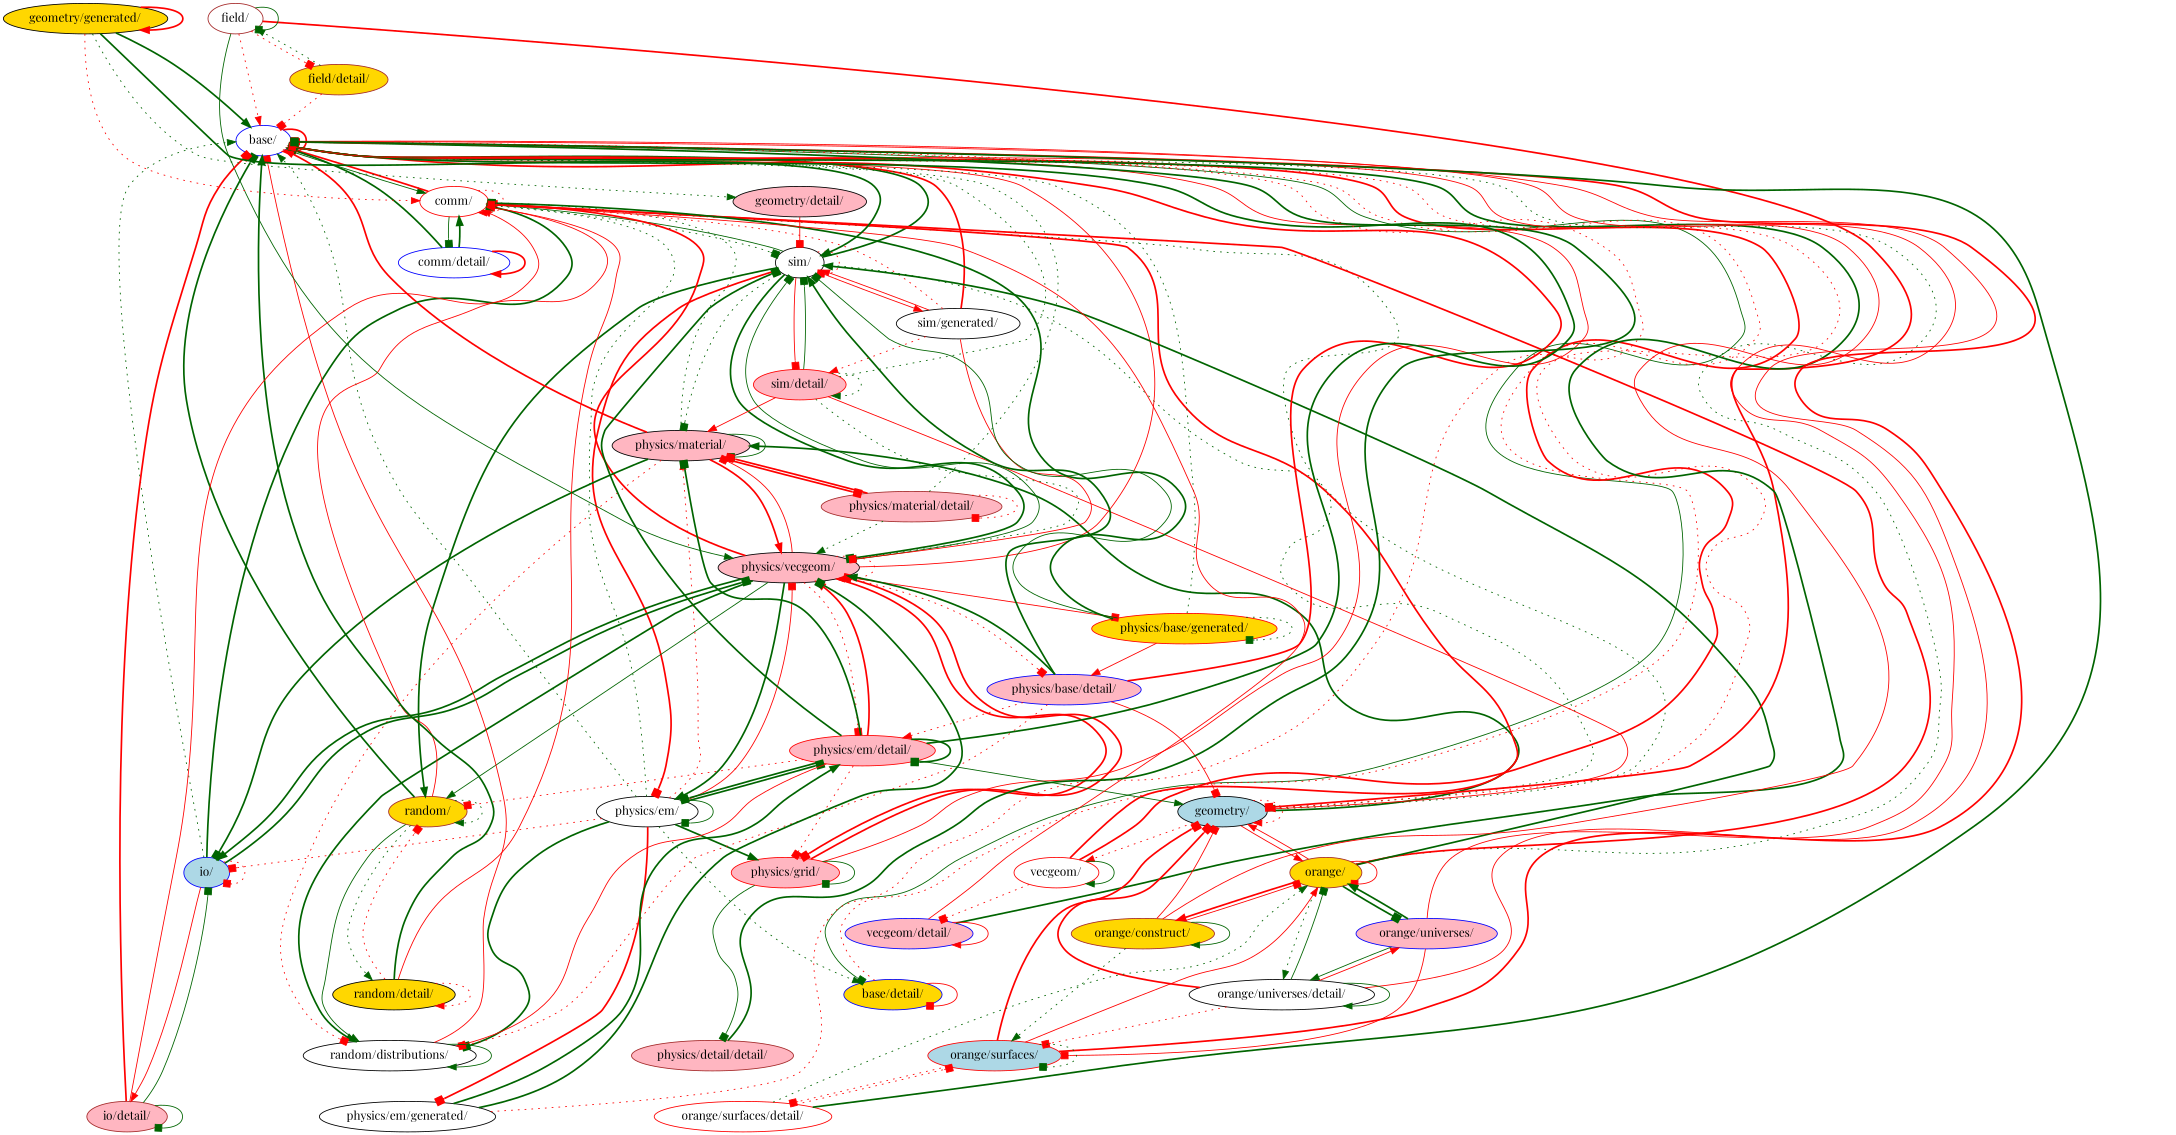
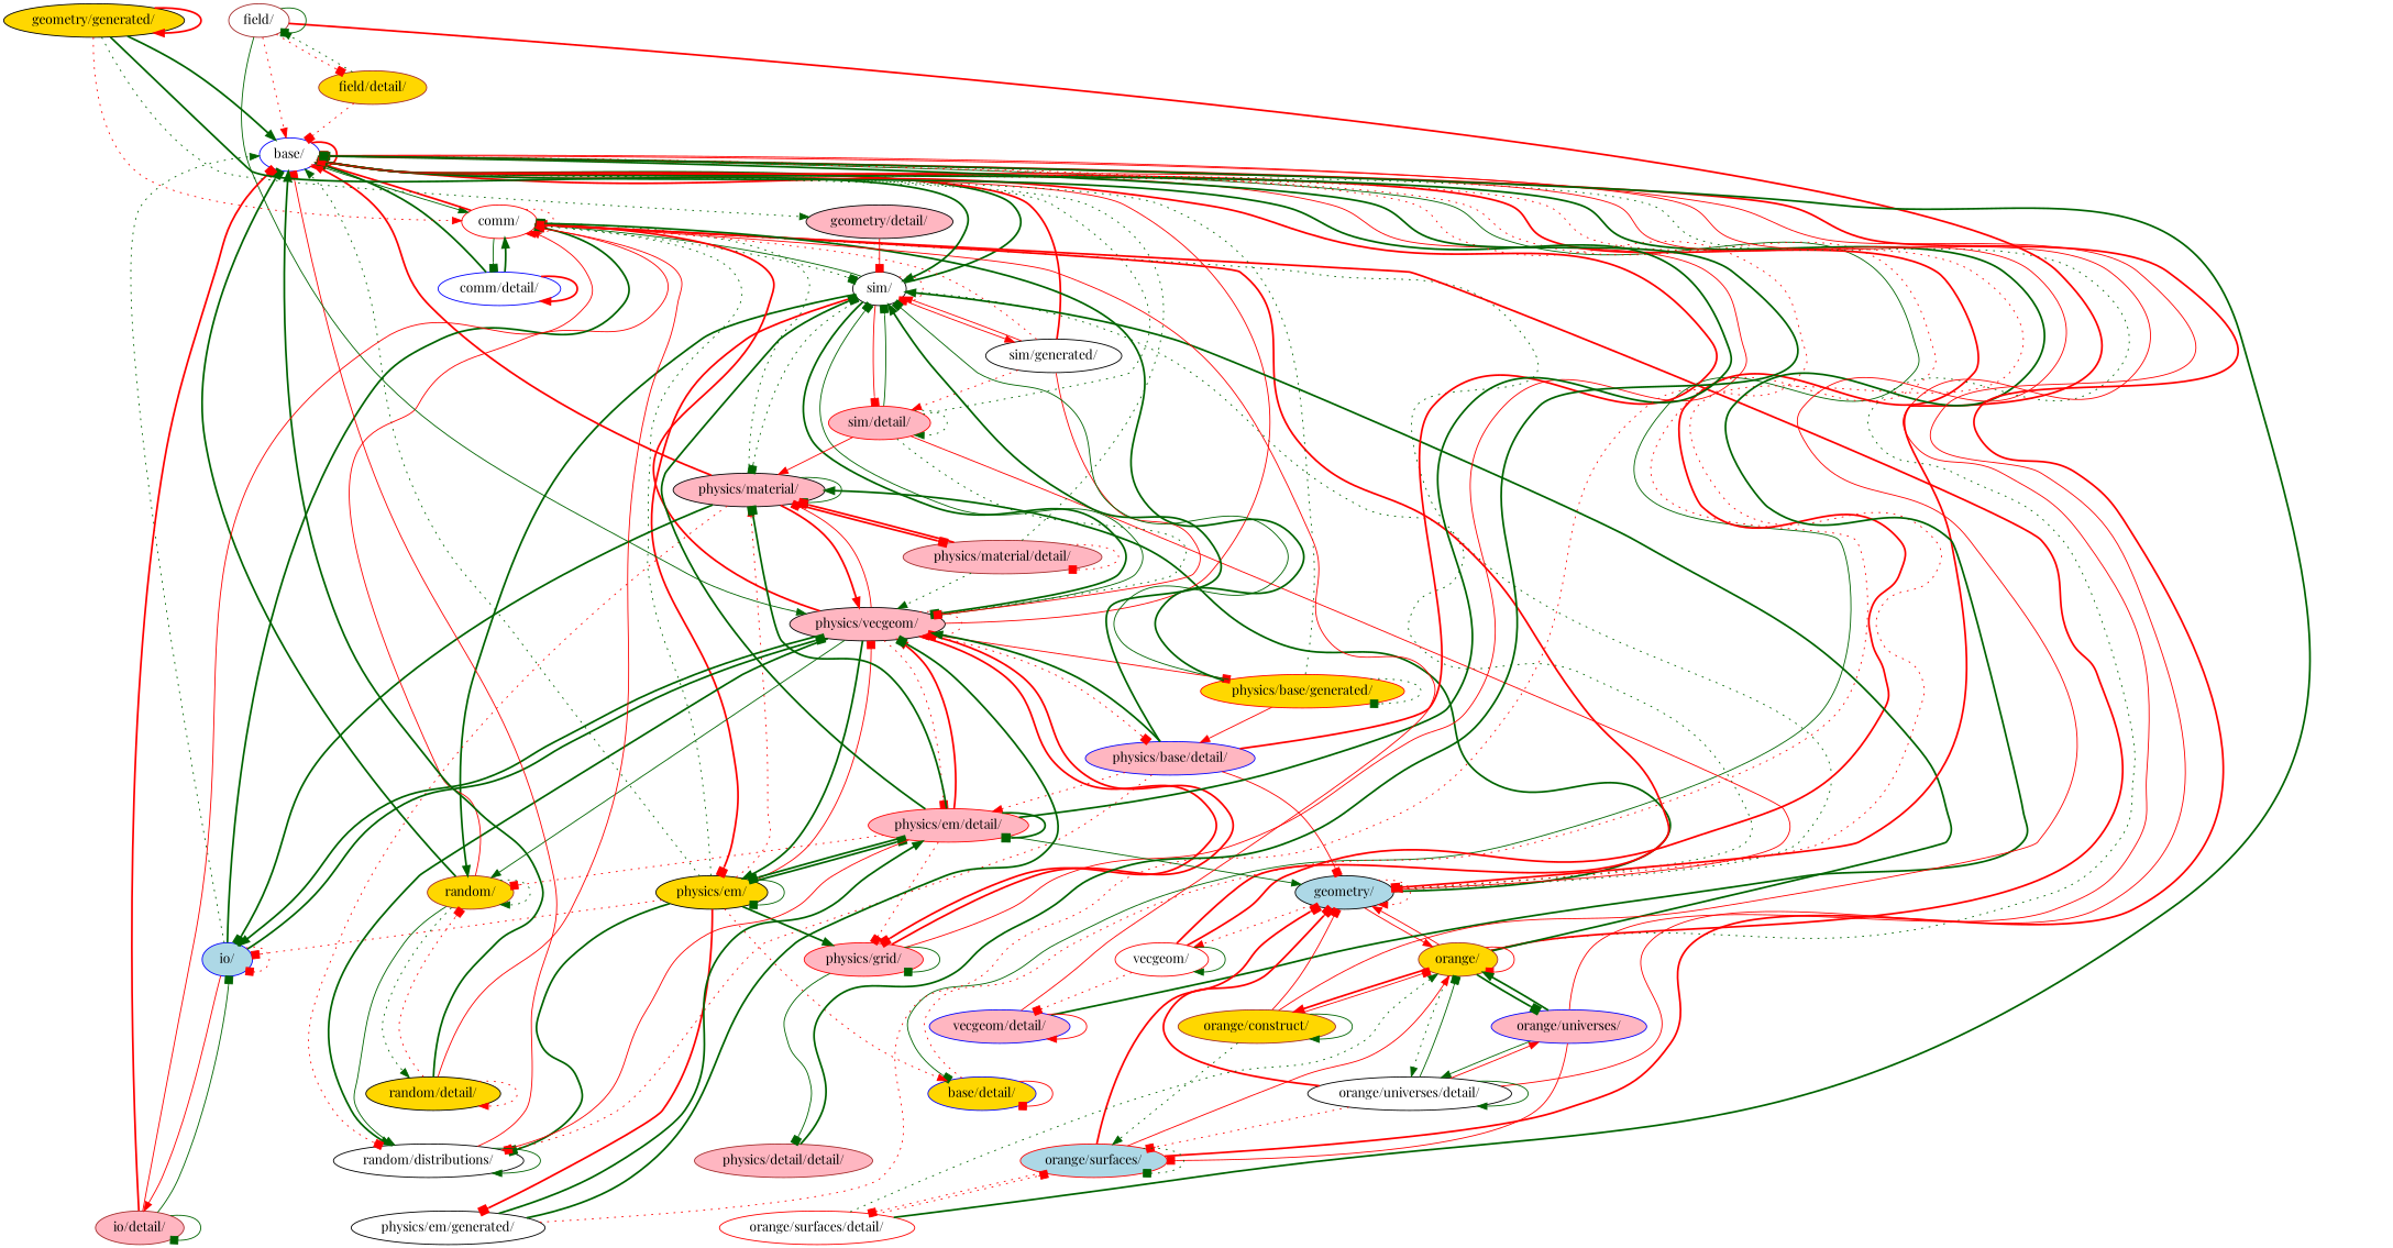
  digraph {
    fontname="Playfair Display"
    node [color=black fillcolor=lightpink fontname="Playfair Display" style=filled]
    edge [arrowhead=box color=red fontname="Playfair Display" style=bold weight=0.250]
    "base/" [color=blue fillcolor=white]
    "base/detail/" [color=blue fillcolor=gold]
    "comm/" [color=red fillcolor=white]
    "sim/" [fillcolor=white]
    "comm/detail/" [color=blue fillcolor=white]
    "geometry/" [fillcolor=lightblue]
    n7 [label="physics/vecgeom/"]
    "physics/material/"
-   "physics/em/" [fillcolor=white]
+   "physics/em/" [fillcolor=gold]
    "random/" [color=brown fillcolor=gold]
    "sim/detail/" [color=red]
    "sim/generated/" [fillcolor=white]
    "vecgeom/" [color=red fillcolor=white]
    "orange/" [color=brown fillcolor=gold]
    "io/" [color=blue fillcolor=lightblue]
    "physics/grid/" [color=red]
    "physics/base/detail/" [color=blue]
    "physics/em/detail/" [color=red]
    "physics/base/generated/" [color=red fillcolor=gold]
    "random/distributions/" [fillcolor=white]
    "physics/material/detail/" [color=brown]
    "physics/em/generated/" [fillcolor=white]
    "random/detail/" [fillcolor=gold]
    "field/" [color=brown fillcolor=white]
    "field/detail/" [color=brown fillcolor=gold]
    "vecgeom/detail/" [color=blue]
    "orange/construct/" [color=brown fillcolor=gold]
    "orange/universes/detail/" [fillcolor=white]
    "orange/universes/" [color=blue]
    "io/detail/" [color=brown]
    n31 [color=brown label="physics/detail/detail/"]
    "orange/surfaces/" [color=red fillcolor=lightblue]
    "geometry/detail/"
    "geometry/generated/" [fillcolor=gold]
    "orange/surfaces/detail/" [color=red fillcolor=white]
    "base/" -> "base/" [arrowhead=normal weight=0.503]
    "base/" -> "base/detail/" [color=darkgreen style=solid weight=0.423]
    "base/" -> "comm/" [arrowhead=normal color=darkgreen style=solid weight=0.302]
    "base/detail/" -> "base/" [arrowhead=normal style=dotted weight=0.643]
    "base/detail/" -> "base/detail/" [style=solid weight=0.750]
    "comm/" -> "base/" [arrowhead=normal weight=0.369]
    "comm/" -> "comm/" [arrowhead=normal style=dotted weight=0.425]
    "comm/" -> "sim/" [color=darkgreen style=dotted weight=0.750]
    "comm/" -> "comm/detail/" [color=darkgreen style=solid weight=0.567]
    "sim/" -> "base/" [arrowhead=normal color=darkgreen weight=0.279]
    "sim/" -> "comm/" [color=darkgreen style=solid weight=0.156]
    "sim/" -> "sim/" [style=dotted weight=0.381]
    "sim/" -> "geometry/" [arrowhead=normal color=darkgreen style=dotted weight=0.098]
    "sim/" -> n7 [color=darkgreen weight=0.165]
    "sim/" -> "physics/material/" [color=darkgreen style=dotted weight=0.091]
    "sim/" -> "physics/em/" [weight=0.091]
    "sim/" -> "random/" [arrowhead=normal color=darkgreen weight=0.091]
    "sim/" -> "sim/detail/" [style=solid weight=0.217]
    "sim/" -> "sim/generated/" [arrowhead=normal style=solid weight=0.100]
    "comm/detail/" -> "base/" [arrowhead=normal color=darkgreen weight=0.500]
    "comm/detail/" -> "comm/" [arrowhead=normal color=darkgreen weight=1.000]
    "comm/detail/" -> "comm/detail/" [arrowhead=normal weight=0.500]
    "geometry/" -> "base/" [style=dotted weight=0.237]
    "geometry/" -> "comm/" [arrowhead=normal color=darkgreen style=dotted weight=0.100]
    "geometry/" -> "geometry/" [arrowhead=normal style=dotted weight=0.420]
    "geometry/" -> "physics/material/" [arrowhead=normal color=darkgreen]
    "geometry/" -> "vecgeom/" [arrowhead=normal style=dotted weight=0.500]
    "geometry/" -> "orange/" [arrowhead=normal style=solid weight=0.400]
    n7 -> "base/" [style=solid weight=0.249]
    n7 -> "comm/" [arrowhead=normal weight=0.056]
    n7 -> "sim/" [color=darkgreen style=solid weight=0.277]
    n7 -> n7 [arrowhead=normal style=dotted weight=0.274]
    n7 -> "physics/material/" [style=solid weight=0.109]
    n7 -> "physics/em/" [arrowhead=normal color=darkgreen weight=0.064]
    n7 -> "random/" [arrowhead=normal color=darkgreen style=solid weight=0.053]
    n7 -> "io/" [arrowhead=normal color=darkgreen weight=0.138]
    n7 -> "physics/grid/" [weight=0.087]
    n7 -> "physics/base/detail/" [style=dotted weight=0.333]
    n7 -> "physics/em/detail/" [style=dotted weight=0.074]
    n7 -> "physics/base/generated/" [style=solid weight=0.056]
    n7 -> "random/distributions/" [arrowhead=normal color=darkgreen weight=0.053]
    "physics/material/" -> "base/" [arrowhead=normal weight=0.264]
    "physics/material/" -> "comm/" [color=darkgreen style=dotted weight=0.067]
    "physics/material/" -> n7 [arrowhead=normal weight=0.179]
    "physics/material/" -> "physics/material/" [color=darkgreen style=solid weight=0.159]
    "physics/material/" -> "io/" [color=darkgreen weight=0.067]
    "physics/material/" -> "random/distributions/" [style=dotted weight=0.125]
    "physics/material/" -> "physics/material/detail/" [weight=0.067]
    "physics/em/" -> "base/" [arrowhead=normal color=darkgreen style=dotted weight=0.165]
-   "physics/em/" -> "base/detail/" [arrowhead=normal color=darkgreen style=dotted weight=0.071]
+   "physics/em/" -> "base/detail/" [arrowhead=normal style=dotted weight=0.071]
    "physics/em/" -> "comm/" [color=darkgreen style=dotted weight=0.068]
    "physics/em/" -> n7 [style=solid weight=0.215]
    "physics/em/" -> "physics/material/" [arrowhead=normal style=dotted weight=0.162]
    "physics/em/" -> "physics/em/" [color=darkgreen style=solid weight=0.199]
    "physics/em/" -> "io/" [style=dotted weight=0.174]
    "physics/em/" -> "physics/grid/" [arrowhead=normal color=darkgreen weight=0.164]
    "physics/em/" -> "physics/em/detail/" [color=darkgreen weight=0.200]
    "physics/em/" -> "random/distributions/" [color=darkgreen weight=0.143]
    "physics/em/" -> "physics/em/generated/" [weight=0.138]
    "random/" -> "base/" [color=darkgreen weight=0.260]
    "random/" -> "comm/" [style=solid weight=0.167]
    "random/" -> "random/" [arrowhead=normal color=darkgreen style=dotted weight=0.483]
    "random/" -> "random/distributions/" [arrowhead=normal color=darkgreen style=solid]
    "random/" -> "random/detail/" [arrowhead=normal color=darkgreen style=dotted weight=0.222]
    "sim/detail/" -> "base/" [arrowhead=normal color=darkgreen style=dotted weight=0.247]
    "sim/detail/" -> "sim/" [color=darkgreen style=solid weight=0.245]
    "sim/detail/" -> "geometry/" [arrowhead=normal style=solid weight=0.131]
    "sim/detail/" -> n7 [arrowhead=normal color=darkgreen style=dotted weight=0.131]
    "sim/detail/" -> "physics/material/" [arrowhead=normal style=solid weight=0.100]
    "sim/detail/" -> "sim/detail/" [arrowhead=normal color=darkgreen style=dotted weight=0.244]
    "sim/generated/" -> "base/" [weight=0.342]
    "sim/generated/" -> "comm/" [arrowhead=normal style=dotted weight=0.333]
    "sim/generated/" -> "sim/" [arrowhead=normal style=solid weight=0.192]
    "sim/generated/" -> n7 [style=solid weight=0.167]
    "sim/generated/" -> "sim/detail/" [arrowhead=normal style=dotted weight=0.342]
    "vecgeom/" -> "base/" [arrowhead=normal weight=0.174]
    "vecgeom/" -> "comm/" [arrowhead=normal weight=0.125]
    "vecgeom/" -> "vecgeom/" [arrowhead=normal color=darkgreen style=solid weight=0.190]
    "vecgeom/" -> "vecgeom/detail/" [style=dotted weight=0.118]
    "orange/" -> "base/" [color=darkgreen style=dotted weight=0.259]
    "orange/" -> "comm/" [weight=0.053]
    "orange/" -> "sim/" [arrowhead=normal color=darkgreen weight=0.167]
    "orange/" -> "geometry/" [arrowhead=normal style=solid weight=0.167]
    "orange/" -> "orange/" [style=solid weight=0.211]
    "orange/" -> "orange/construct/" [arrowhead=normal weight=0.053]
    "orange/" -> "orange/universes/detail/" [arrowhead=normal color=darkgreen style=dotted weight=0.110]
    "orange/" -> "orange/universes/" [color=darkgreen weight=0.167]
    "io/" -> "base/" [arrowhead=normal color=darkgreen style=dotted weight=0.458]
    "io/" -> "comm/" [color=darkgreen weight=0.189]
    "io/" -> n7 [color=darkgreen weight=0.335]
    "io/" -> "io/" [style=dotted weight=0.471]
    "io/" -> "io/detail/" [arrowhead=normal style=solid weight=0.262]
    "physics/grid/" -> "base/" [arrowhead=normal style=solid weight=0.276]
    "physics/grid/" -> n7 [weight=0.206]
    "physics/grid/" -> "physics/grid/" [color=darkgreen style=solid weight=0.294]
    "physics/grid/" -> n31 [color=darkgreen style=solid weight=0.206]
    "physics/base/detail/" -> "base/" [weight=0.208]
    "physics/base/detail/" -> "sim/" [arrowhead=normal color=darkgreen weight=0.281]
    "physics/base/detail/" -> "geometry/" [style=solid weight=0.091]
    "physics/base/detail/" -> n7 [arrowhead=normal color=darkgreen weight=0.264]
    "physics/base/detail/" -> "physics/em/detail/" [arrowhead=normal style=dotted weight=0.091]
    "physics/base/detail/" -> "random/distributions/" [style=dotted weight=0.200]
    "physics/em/detail/" -> "base/" [color=darkgreen weight=0.168]
    "physics/em/detail/" -> "sim/" [color=darkgreen weight=0.202]
    "physics/em/detail/" -> "geometry/" [arrowhead=normal color=darkgreen style=solid weight=0.062]
    "physics/em/detail/" -> n7 [arrowhead=normal weight=0.154]
    "physics/em/detail/" -> "physics/material/" [color=darkgreen weight=0.090]
    "physics/em/detail/" -> "physics/em/" [color=darkgreen weight=0.222]
    "physics/em/detail/" -> "random/" [style=dotted weight=0.067]
    "physics/em/detail/" -> "physics/grid/" [style=dotted weight=0.120]
    "physics/em/detail/" -> "physics/em/detail/" [color=darkgreen weight=0.145]
    "physics/em/detail/" -> "random/distributions/" [arrowhead=normal style=solid weight=0.123]
    "physics/base/generated/" -> "base/" [arrowhead=normal color=darkgreen style=dotted weight=0.198]
    "physics/base/generated/" -> "comm/" [color=darkgreen weight=0.143]
    "physics/base/generated/" -> "sim/" [color=darkgreen style=solid weight=0.198]
    "physics/base/generated/" -> "physics/base/detail/" [arrowhead=normal style=solid weight=0.171]
    "physics/base/generated/" -> "physics/base/generated/" [color=darkgreen style=dotted weight=0.171]
    "random/distributions/" -> "base/" [style=solid]
    "random/distributions/" -> "random/distributions/" [arrowhead=normal color=darkgreen style=solid weight=0.225]
    "physics/material/detail/" -> "base/" [color=darkgreen style=dotted weight=0.333]
    "physics/material/detail/" -> n7 [arrowhead=normal color=darkgreen style=dotted weight=0.500]
    "physics/material/detail/" -> "physics/material/" [weight=0.167]
    "physics/material/detail/" -> "physics/material/detail/" [style=dotted weight=0.167]
    "physics/em/generated/" -> "base/" [arrowhead=normal style=dotted]
    "physics/em/generated/" -> n7 [color=darkgreen weight=0.208]
    "physics/em/generated/" -> "physics/em/detail/" [arrowhead=normal color=darkgreen]
    "random/detail/" -> "base/" [arrowhead=normal color=darkgreen weight=0.557]
    "random/detail/" -> "comm/" [arrowhead=normal style=solid weight=0.200]
    "random/detail/" -> "random/" [style=dotted weight=0.261]
    "random/detail/" -> "random/detail/" [arrowhead=normal style=dotted weight=0.225]
    "field/" -> "base/" [arrowhead=normal style=dotted weight=0.333]
    "field/" -> "geometry/" [weight=0.125]
    "field/" -> n7 [arrowhead=normal color=darkgreen style=solid weight=0.236]
    "field/" -> "field/" [color=darkgreen style=solid weight=0.286]
    "field/" -> "field/detail/" [style=dotted weight=0.229]
    "field/detail/" -> "base/" [style=dotted weight=0.200]
    "field/detail/" -> "field/" [arrowhead=normal color=darkgreen style=dotted weight=0.200]
    "vecgeom/detail/" -> "base/" [color=darkgreen weight=0.583]
    "vecgeom/detail/" -> "comm/" [style=solid weight=0.333]
    "vecgeom/detail/" -> "vecgeom/detail/" [arrowhead=normal style=solid weight=0.333]
    "orange/construct/" -> "base/" [style=solid weight=0.244]
    "orange/construct/" -> "geometry/" [style=solid weight=0.208]
    "orange/construct/" -> "orange/" [style=solid weight=0.340]
    "orange/construct/" -> "orange/construct/" [arrowhead=normal color=darkgreen style=solid weight=0.422]
    "orange/construct/" -> "orange/surfaces/" [arrowhead=normal color=darkgreen style=dotted weight=0.129]
    "orange/universes/detail/" -> "base/" [style=solid weight=0.265]
    "orange/universes/detail/" -> "geometry/"
    "orange/universes/detail/" -> "orange/" [color=darkgreen style=solid]
    "orange/universes/detail/" -> "orange/universes/detail/" [arrowhead=normal color=darkgreen style=solid weight=0.211]
    "orange/universes/detail/" -> "orange/universes/" [arrowhead=normal style=solid weight=0.171]
    "orange/universes/detail/" -> "orange/surfaces/" [style=dotted weight=0.143]
    "orange/universes/" -> "base/" [style=solid weight=0.156]
    "orange/universes/" -> "orange/" [arrowhead=normal color=darkgreen weight=0.156]
    "orange/universes/" -> "orange/universes/detail/" [arrowhead=normal color=darkgreen style=solid weight=0.111]
    "orange/universes/" -> "orange/surfaces/" [style=solid weight=0.111]
    "io/detail/" -> "base/" [weight=0.419]
    "io/detail/" -> "comm/" [arrowhead=normal style=solid weight=0.419]
    "io/detail/" -> "io/" [color=darkgreen style=solid weight=0.217]
    "io/detail/" -> "io/detail/" [color=darkgreen style=solid weight=0.502]
-   n31 -> "base/" [color=darkgreen weight=0.667]
+   n31 -> "base/" [arrowhead=normal color=darkgreen weight=0.667]
    "orange/surfaces/" -> "base/" [weight=0.186]
    "orange/surfaces/" -> "geometry/" [weight=0.336]
    "orange/surfaces/" -> "orange/" [arrowhead=normal style=solid weight=0.402]
    "orange/surfaces/" -> "orange/surfaces/" [color=darkgreen style=dotted weight=0.312]
    "orange/surfaces/" -> "orange/surfaces/detail/" [style=dotted weight=0.195]
    "geometry/detail/" -> "sim/" [style=solid weight=1.000]
    "geometry/generated/" -> "base/" [arrowhead=normal color=darkgreen weight=0.198]
    "geometry/generated/" -> "comm/" [arrowhead=normal style=dotted weight=0.143]
    "geometry/generated/" -> "sim/" [arrowhead=normal color=darkgreen weight=0.198]
    "geometry/generated/" -> "geometry/detail/" [arrowhead=normal color=darkgreen style=dotted weight=0.171]
    "geometry/generated/" -> "geometry/generated/" [arrowhead=normal weight=0.171]
    "orange/surfaces/detail/" -> "base/" [color=darkgreen weight=0.175]
    "orange/surfaces/detail/" -> "orange/" [arrowhead=normal color=darkgreen style=dotted weight=0.175]
    "orange/surfaces/detail/" -> "orange/surfaces/" [style=dotted weight=0.100]
  }
